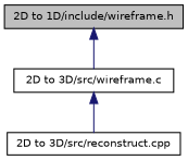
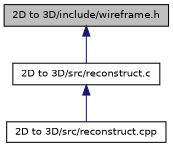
  digraph {
    node [color=black fillcolor=white fontname=Helvetica fontsize=10 shape=record style=filled]
    edge [color=midnightblue dir=back fontname=Helvetica fontsize=10 labelfontname=Helvetica labelfontsize=10 style=solid]
-   n1 [fillcolor=grey75 fontcolor=black height=0.2 label="2D to 1D/include/wireframe.h" width=0.4]
-   n2 [height=0.2 label="2D to 3D/src/wireframe.c" width=0.4]
+   n1 [fillcolor=grey75 fontcolor=black height=0.2 label="2D to 3D/include/wireframe.h" width=0.4]
+   n2 [height=0.2 label="2D to 3D/src/reconstruct.c" width=0.4]
    n3 [height=0.2 label="2D to 3D/src/reconstruct.cpp" width=0.4]
    n1 -> n2
    n2 -> n3
  }
